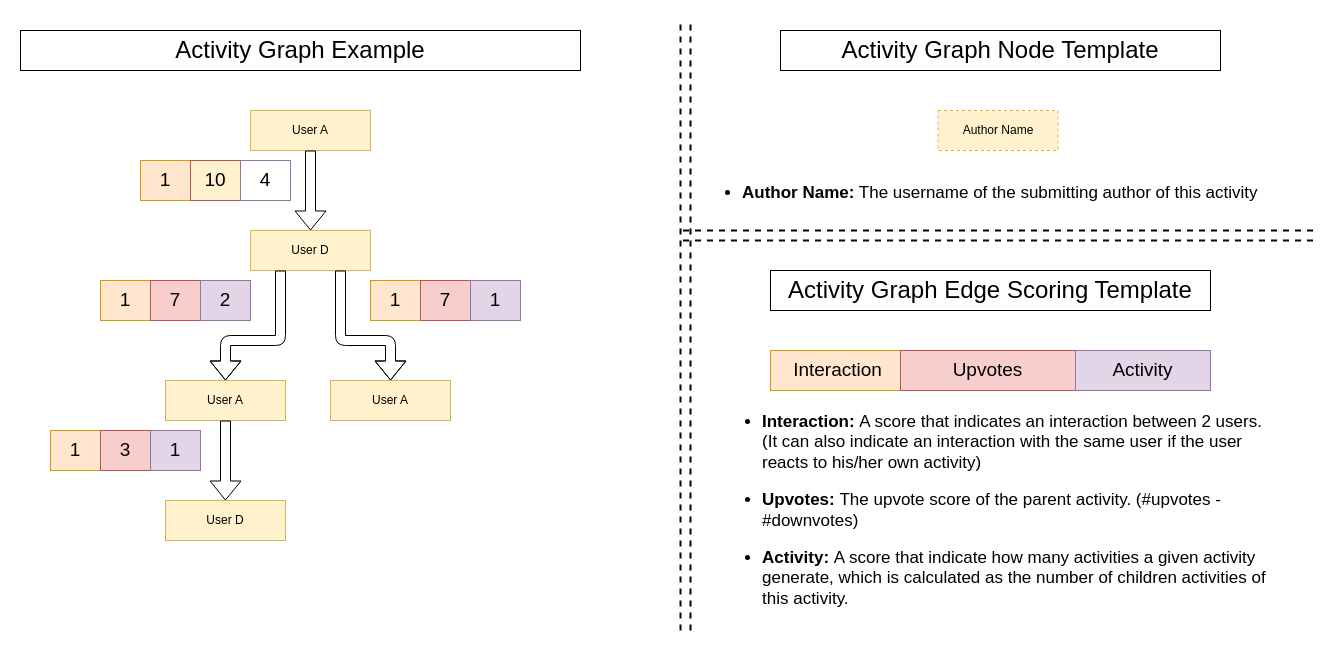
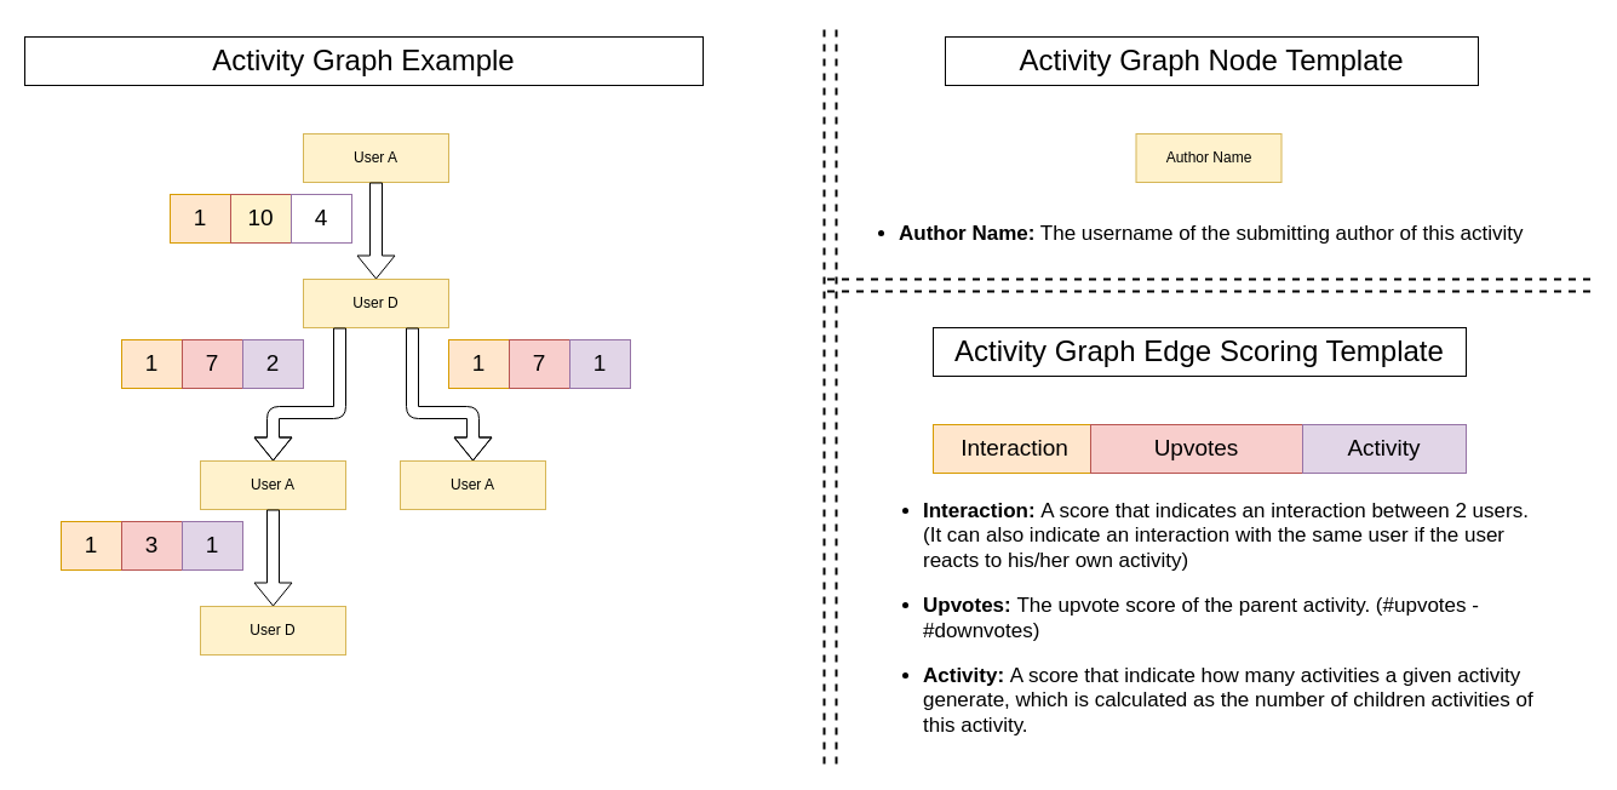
  <mxCell id="0" />
  <mxCell id="1" parent="0" />
- <mxCell id="2" value="Author Name" style="rounded=0;whiteSpace=wrap;html=1;fillColor=#fff2cc;strokeColor=#d6b656;dashed=1;" parent="1" vertex="1"><mxGeometry x="937.5" y="110" width="120" height="40" as="geometry" /></mxCell>
+ <mxCell id="2" value="Author Name" style="rounded=0;whiteSpace=wrap;html=1;fillColor=#fff2cc;strokeColor=#d6b656;" parent="1" vertex="1"><mxGeometry x="937.5" y="110" width="120" height="40" as="geometry" /></mxCell>
  <mxCell id="3" value="User A" style="rounded=0;whiteSpace=wrap;html=1;fillColor=#fff2cc;strokeColor=#d6b656;" parent="1" vertex="1"><mxGeometry x="250" y="110" width="120" height="40" as="geometry" /></mxCell>
  <mxCell id="4" value="User D" style="rounded=0;whiteSpace=wrap;html=1;fillColor=#fff2cc;strokeColor=#d6b656;" parent="1" vertex="1"><mxGeometry x="250" y="230" width="120" height="40" as="geometry" /></mxCell>
  <mxCell id="5" value="User A" style="rounded=0;whiteSpace=wrap;html=1;fillColor=#fff2cc;strokeColor=#d6b656;" parent="1" vertex="1"><mxGeometry x="330" y="380" width="120" height="40" as="geometry" /></mxCell>
  <mxCell id="6" value="User A" style="rounded=0;whiteSpace=wrap;html=1;fillColor=#fff2cc;strokeColor=#d6b656;" parent="1" vertex="1"><mxGeometry x="165" y="380" width="120" height="40" as="geometry" /></mxCell>
  <mxCell id="7" value="User D" style="rounded=0;whiteSpace=wrap;html=1;fillColor=#fff2cc;strokeColor=#d6b656;" parent="1" vertex="1"><mxGeometry x="165" y="500" width="120" height="40" as="geometry" /></mxCell>
  <mxCell id="8" value="" style="shape=flexArrow;endArrow=classic;html=1;exitX=0.5;exitY=1;exitDx=0;exitDy=0;entryX=0.5;entryY=0;entryDx=0;entryDy=0;" parent="1" source="3" target="4" edge="1"><mxGeometry width="50" height="50" relative="1" as="geometry"><mxPoint x="310" y="160" as="sourcePoint" /><mxPoint x="360" y="200" as="targetPoint" /></mxGeometry></mxCell>
  <mxCell id="9" value="" style="shape=flexArrow;endArrow=classic;html=1;exitX=0.25;exitY=1;exitDx=0;exitDy=0;entryX=0.5;entryY=0;entryDx=0;entryDy=0;" parent="1" source="4" target="6" edge="1"><mxGeometry width="50" height="50" relative="1" as="geometry"><mxPoint x="320" y="170" as="sourcePoint" /><mxPoint x="200" y="390" as="targetPoint" /><Array as="points"><mxPoint x="280" y="340" /><mxPoint x="225" y="340" /></Array></mxGeometry></mxCell>
  <mxCell id="10" value="" style="shape=flexArrow;endArrow=classic;html=1;exitX=0.75;exitY=1;exitDx=0;exitDy=0;entryX=0.5;entryY=0;entryDx=0;entryDy=0;" parent="1" source="4" edge="1" target="5"><mxGeometry width="50" height="50" relative="1" as="geometry"><mxPoint x="340" y="320" as="sourcePoint" /><mxPoint x="470" y="400" as="targetPoint" /><Array as="points"><mxPoint x="340" y="340" /><mxPoint x="390" y="340" /></Array></mxGeometry></mxCell>
  <mxCell id="11" value="" style="shape=flexArrow;endArrow=classic;html=1;exitX=0.5;exitY=1;exitDx=0;exitDy=0;entryX=0.5;entryY=0;entryDx=0;entryDy=0;" parent="1" source="6" target="7" edge="1"><mxGeometry width="50" height="50" relative="1" as="geometry"><mxPoint x="150" y="480" as="sourcePoint" /><mxPoint x="190" y="490" as="targetPoint" /></mxGeometry></mxCell>
  <mxCell id="12" value="" style="endArrow=none;dashed=1;html=1;strokeWidth=2;" parent="1" edge="1"><mxGeometry width="50" height="50" relative="1" as="geometry"><mxPoint x="680" y="630" as="sourcePoint" /><mxPoint x="680" y="20" as="targetPoint" /></mxGeometry></mxCell>
  <mxCell id="13" value="" style="endArrow=none;dashed=1;html=1;strokeWidth=2;" parent="1" edge="1"><mxGeometry width="50" height="50" relative="1" as="geometry"><mxPoint x="690" y="630" as="sourcePoint" /><mxPoint x="690" y="20" as="targetPoint" /></mxGeometry></mxCell>
  <mxCell id="14" value="&lt;font style=&quot;font-size: 24px&quot;&gt;Activity Graph Node Template&lt;/font&gt;" style="text;html=1;fillColor=none;align=center;verticalAlign=middle;whiteSpace=wrap;rounded=0;strokeColor=#000000;" parent="1" vertex="1"><mxGeometry x="780" y="30" width="440" height="40" as="geometry" /></mxCell>
  <mxCell id="15" value="&lt;font style=&quot;font-size: 24px&quot;&gt;Activity Graph Example&lt;/font&gt;" style="text;html=1;fillColor=none;align=center;verticalAlign=middle;whiteSpace=wrap;rounded=0;strokeColor=#000000;" parent="1" vertex="1"><mxGeometry x="20" y="30" width="560" height="40" as="geometry" /></mxCell>
  <mxCell id="16" value="&lt;font style=&quot;font-size: 24px&quot;&gt;Activity Graph Edge Scoring Template&lt;/font&gt;" style="text;html=1;fillColor=none;align=center;verticalAlign=middle;whiteSpace=wrap;rounded=0;strokeColor=#000000;" parent="1" vertex="1"><mxGeometry x="770" y="270" width="440" height="40" as="geometry" /></mxCell>
  <mxCell id="17" value="Interaction" style="text;html=1;fillColor=#ffe6cc;align=center;verticalAlign=middle;whiteSpace=wrap;rounded=0;strokeColor=#d79b00;fontSize=19;" parent="1" vertex="1"><mxGeometry x="770" y="350" width="135" height="40" as="geometry" /></mxCell>
  <mxCell id="18" value="Upvotes" style="text;html=1;fillColor=#f8cecc;align=center;verticalAlign=middle;whiteSpace=wrap;rounded=0;fontSize=19;strokeColor=#b85450;" parent="1" vertex="1"><mxGeometry x="900" y="350" width="175" height="40" as="geometry" /></mxCell>
  <mxCell id="19" value="Activity" style="text;html=1;fillColor=#e1d5e7;align=center;verticalAlign=middle;whiteSpace=wrap;rounded=0;strokeColor=#9673a6;fontSize=19;" parent="1" vertex="1"><mxGeometry x="1075" y="350" width="135" height="40" as="geometry" /></mxCell>
  <mxCell id="20" value="1" style="rounded=0;whiteSpace=wrap;html=1;fontSize=19;strokeColor=#d79b00;fillColor=#ffe6cc;" parent="1" vertex="1"><mxGeometry x="140" y="160" width="50" height="40" as="geometry" /></mxCell>
  <mxCell id="21" value="10" style="rounded=0;whiteSpace=wrap;html=1;fontSize=19;strokeColor=#b85450;fillColor=#fff2cc;" parent="1" vertex="1"><mxGeometry x="190" y="160" width="50" height="40" as="geometry" /></mxCell>
  <mxCell id="22" value="4" style="rounded=0;whiteSpace=wrap;html=1;fontSize=19;strokeColor=#9673a6;fillColor=#ffffff;" parent="1" vertex="1"><mxGeometry x="240" y="160" width="50" height="40" as="geometry" /></mxCell>
  <mxCell id="23" value="1" style="rounded=0;whiteSpace=wrap;html=1;fontSize=19;strokeColor=#d79b00;fillColor=#ffe6cc;" parent="1" vertex="1"><mxGeometry x="370" y="280" width="50" height="40" as="geometry" /></mxCell>
  <mxCell id="24" value="7" style="rounded=0;whiteSpace=wrap;html=1;fontSize=19;strokeColor=#b85450;fillColor=#f8cecc;" parent="1" vertex="1"><mxGeometry x="420" y="280" width="50" height="40" as="geometry" /></mxCell>
  <mxCell id="25" value="1" style="rounded=0;whiteSpace=wrap;html=1;fontSize=19;strokeColor=#9673a6;fillColor=#e1d5e7;" parent="1" vertex="1"><mxGeometry x="470" y="280" width="50" height="40" as="geometry" /></mxCell>
  <mxCell id="26" value="1" style="rounded=0;whiteSpace=wrap;html=1;fontSize=19;strokeColor=#d79b00;fillColor=#ffe6cc;" parent="1" vertex="1"><mxGeometry x="100" y="280" width="50" height="40" as="geometry" /></mxCell>
  <mxCell id="27" value="7" style="rounded=0;whiteSpace=wrap;html=1;fontSize=19;strokeColor=#b85450;fillColor=#f8cecc;" parent="1" vertex="1"><mxGeometry x="150" y="280" width="50" height="40" as="geometry" /></mxCell>
  <mxCell id="28" value="2" style="rounded=0;whiteSpace=wrap;html=1;fontSize=19;strokeColor=#9673a6;fillColor=#e1d5e7;" parent="1" vertex="1"><mxGeometry x="200" y="280" width="50" height="40" as="geometry" /></mxCell>
  <mxCell id="29" value="1" style="rounded=0;whiteSpace=wrap;html=1;fontSize=19;strokeColor=#d79b00;fillColor=#ffe6cc;" parent="1" vertex="1"><mxGeometry x="50" y="430" width="50" height="40" as="geometry" /></mxCell>
  <mxCell id="30" value="3" style="rounded=0;whiteSpace=wrap;html=1;fontSize=19;strokeColor=#b85450;fillColor=#f8cecc;" parent="1" vertex="1"><mxGeometry x="100" y="430" width="50" height="40" as="geometry" /></mxCell>
  <mxCell id="31" value="1" style="rounded=0;whiteSpace=wrap;html=1;fontSize=19;strokeColor=#9673a6;fillColor=#e1d5e7;" parent="1" vertex="1"><mxGeometry x="150" y="430" width="50" height="40" as="geometry" /></mxCell>
  <mxCell id="32" value="&lt;ul style=&quot;font-size: 17px&quot;&gt;&lt;li&gt;&lt;font style=&quot;font-size: 17px&quot;&gt;&lt;b&gt;Author Name:&lt;/b&gt; The username of the submitting author of this activity&amp;nbsp;&lt;/font&gt;&lt;/li&gt;&lt;/ul&gt;" style="text;html=1;strokeColor=none;fillColor=none;align=left;verticalAlign=middle;whiteSpace=wrap;rounded=0;" parent="1" vertex="1"><mxGeometry x="700" y="170" width="600" height="45" as="geometry" /></mxCell>
  <mxCell id="33" value="" style="endArrow=none;dashed=1;html=1;strokeWidth=2;" parent="1" edge="1"><mxGeometry width="50" height="50" relative="1" as="geometry"><mxPoint x="682.5" y="230" as="sourcePoint" /><mxPoint x="1312.5" y="230" as="targetPoint" /></mxGeometry></mxCell>
  <mxCell id="34" value="" style="endArrow=none;dashed=1;html=1;strokeWidth=2;" parent="1" edge="1"><mxGeometry width="50" height="50" relative="1" as="geometry"><mxPoint x="682.5" y="240" as="sourcePoint" /><mxPoint x="1312.5" y="240" as="targetPoint" /></mxGeometry></mxCell>
  <mxCell id="35" value="&lt;ul style=&quot;font-size: 17px&quot;&gt;&lt;li&gt;&lt;font style=&quot;font-size: 17px&quot;&gt;&lt;b&gt;Interaction: &lt;/b&gt;A score that indicates an interaction between 2 users. (It can also indicate an interaction with the same user if the user reacts to his/her own activity)&lt;/font&gt;&lt;/li&gt;&lt;/ul&gt;&lt;ul style=&quot;font-size: 17px&quot;&gt;&lt;li&gt;&lt;font style=&quot;font-size: 17px&quot;&gt;&lt;b&gt;Upvotes: &lt;/b&gt;The upvote score of the parent activity. (#upvotes - #downvotes)&lt;/font&gt;&lt;/li&gt;&lt;/ul&gt;&lt;ul style=&quot;font-size: 17px&quot;&gt;&lt;li&gt;&lt;font style=&quot;font-size: 17px&quot;&gt;&lt;b&gt;Activity: &lt;/b&gt;A score that indicate how many activities a given activity generate, which is calculated as the number of children activities of this activity.&lt;/font&gt;&lt;/li&gt;&lt;/ul&gt;" style="text;html=1;strokeColor=none;fillColor=none;align=left;verticalAlign=middle;whiteSpace=wrap;rounded=0;" parent="1" vertex="1"><mxGeometry x="720" y="390" width="560" height="240" as="geometry" /></mxCell>
